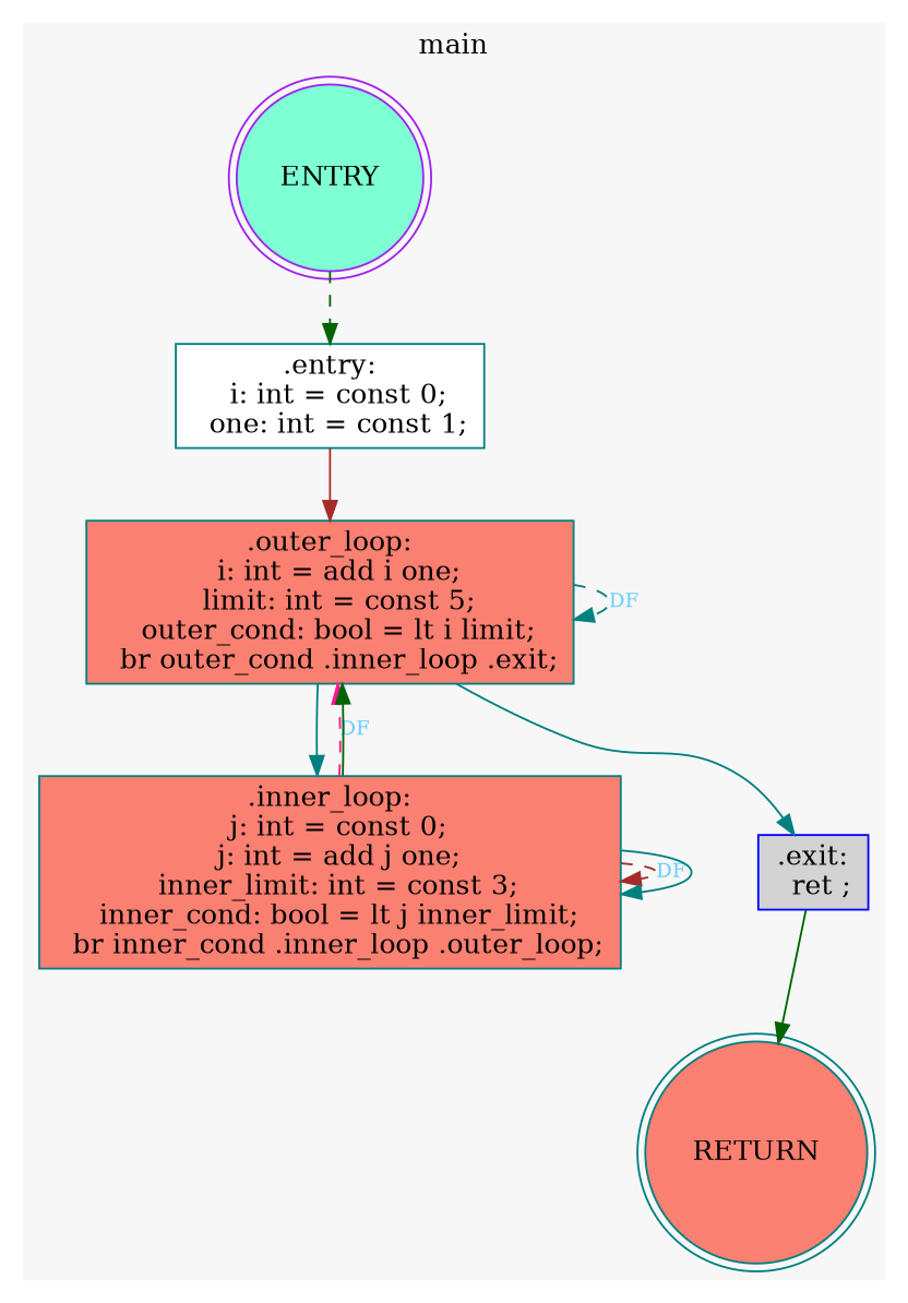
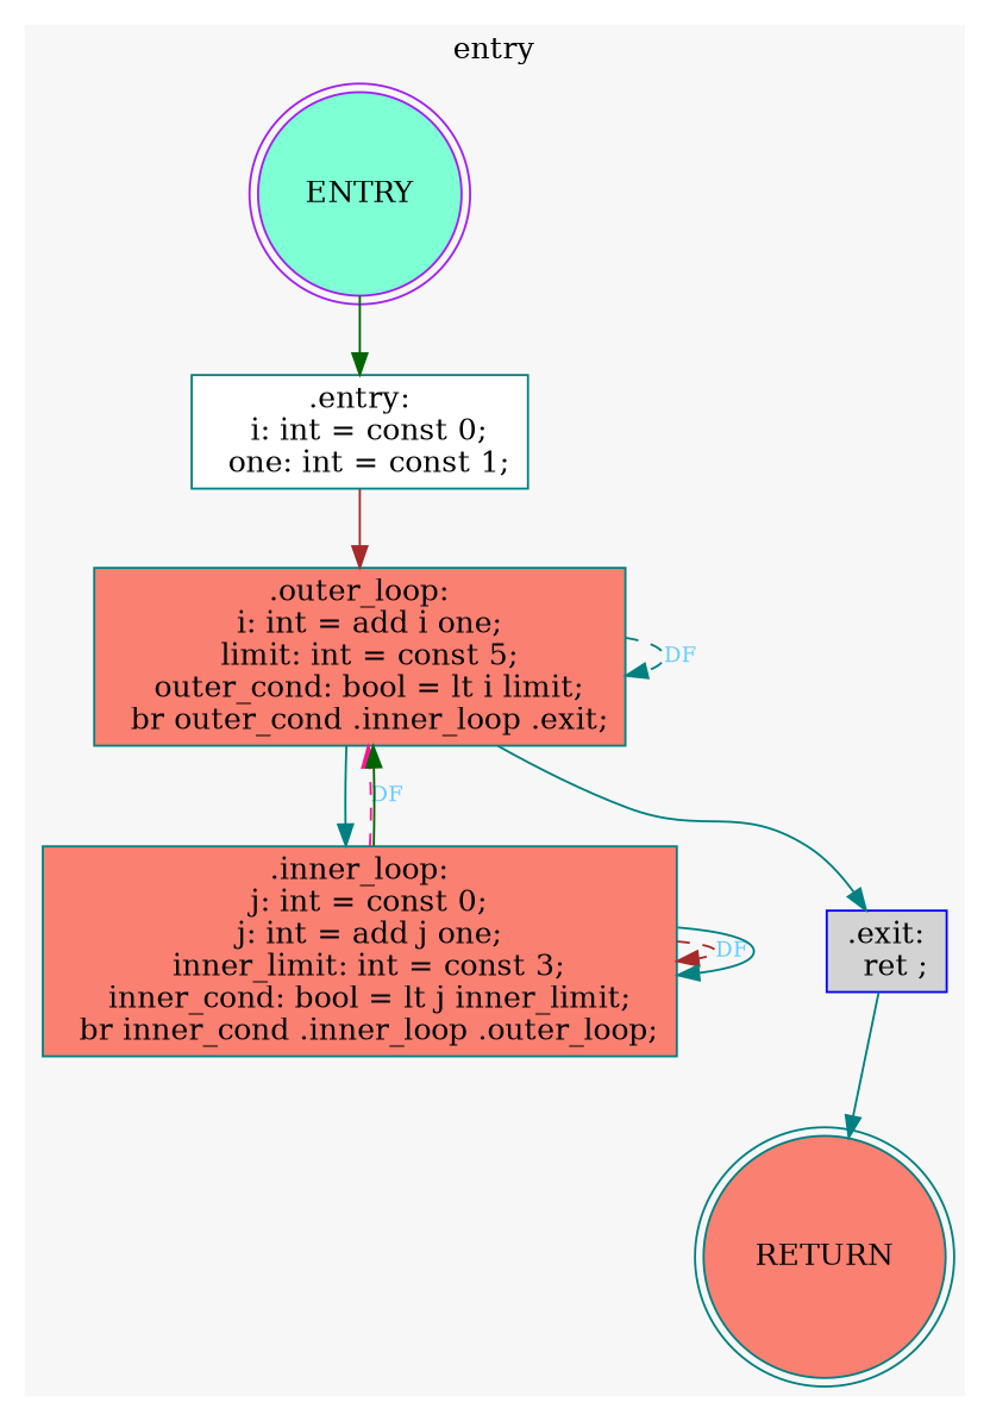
  digraph {
    node [color=teal fillcolor=salmon shape=box style=filled]
    edge [color=teal]
    n1 [color=purple fillcolor=aquamarine label=ENTRY shape=doublecircle]
    n2 [fillcolor=white label=".entry:\n  i: int = const 0;\n  one: int = const 1;"]
    n3 [label=".outer_loop:\n  i: int = add i one;\n  limit: int = const 5;\n  outer_cond: bool = lt i limit;\n  br outer_cond .inner_loop .exit;"]
    n4 [label=".inner_loop:\n  j: int = const 0;\n  j: int = add j one;\n  inner_limit: int = const 3;\n  inner_cond: bool = lt j inner_limit;\n  br inner_cond .inner_loop .outer_loop;"]
    n5 [color=blue fillcolor=lightgrey label=".exit:\n  ret ;"]
    n6 [label=RETURN shape=doublecircle]
    subgraph cluster_1 {
      color="#f7f7f7"
-     label=main
+     label=entry
      rankdir=TB
      style=filled
      n1
      n2
      n3
      n4
      n5
      n6
    }
-   n1 -> n2 [color=darkgreen style=dashed]
+   n1 -> n2 [color=darkgreen]
    n2 -> n3 [color=brown]
    n3 -> n3 [constraint=false fontcolor="#66ccff" fontsize=10 label=DF style=dashed]
    n3 -> n4
    n3 -> n5
    n4 -> n3 [color=deeppink constraint=false fontcolor="#66ccff" fontsize=10 label=DF style=dashed]
    n4 -> n3 [color=darkgreen]
    n4 -> n4 [color=brown constraint=false fontcolor="#66ccff" fontsize=10 label=DF style=dashed]
    n4 -> n4
-   n5 -> n6 [color=darkgreen]
+   n5 -> n6
  }
